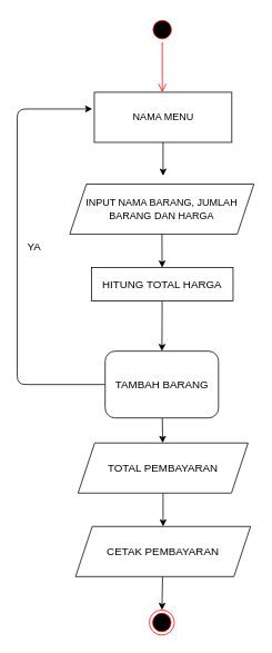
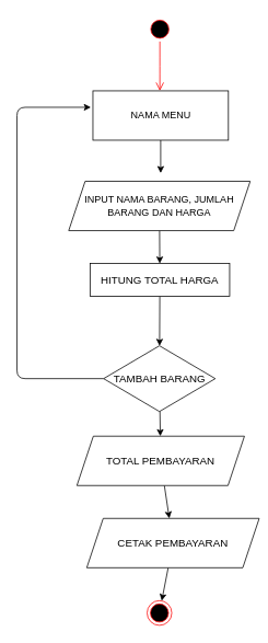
  <mxCell id="0" />
  <mxCell id="1" parent="0" />
  <mxCell id="2" style="edgeStyle=none;html=1;exitX=0.5;exitY=1;exitDx=0;exitDy=0;" edge="1" parent="1" source="3"><mxGeometry relative="1" as="geometry"><mxPoint x="195" y="210" as="targetPoint" /></mxGeometry></mxCell>
  <mxCell id="3" value="NAMA MENU" style="rounded=0;whiteSpace=wrap;html=1;" vertex="1" parent="1"><mxGeometry x="112.5" y="110" width="165" height="60" as="geometry" /></mxCell>
  <mxCell id="4" value="" style="edgeStyle=none;html=1;" edge="1" parent="1" source="5" target="7"><mxGeometry relative="1" as="geometry" /></mxCell>
  <mxCell id="5" value="INPUT NAMA BARANG, JUMLAH BARANG DAN HARGA" style="shape=parallelogram;perimeter=parallelogramPerimeter;whiteSpace=wrap;html=1;fixedSize=1;" vertex="1" parent="1"><mxGeometry x="83" y="220" width="221" height="60" as="geometry" /></mxCell>
  <mxCell id="6" value="" style="edgeStyle=none;html=1;" edge="1" parent="1" source="7" target="10"><mxGeometry relative="1" as="geometry" /></mxCell>
  <mxCell id="7" value="HITUNG TOTAL HARGA" style="rounded=0;whiteSpace=wrap;html=1;fontSize=13;" vertex="1" parent="1"><mxGeometry x="109" y="320" width="170" height="40" as="geometry" /></mxCell>
  <mxCell id="8" value="" style="edgeStyle=none;html=1;" edge="1" parent="1" source="10" target="12"><mxGeometry relative="1" as="geometry" /></mxCell>
  <mxCell id="9" style="edgeStyle=none;html=1;exitX=0;exitY=0.5;exitDx=0;exitDy=0;" edge="1" parent="1" source="10"><mxGeometry relative="1" as="geometry"><mxPoint x="110" y="130" as="targetPoint" /><Array as="points"><mxPoint x="20" y="460" /><mxPoint x="20" y="130" /></Array></mxGeometry></mxCell>
- <mxCell id="10" value="TAMBAH BARANG" style="whiteSpace=wrap;html=1;fontSize=13;rounded=1;" vertex="1" parent="1"><mxGeometry x="125.5" y="420" width="136" height="80" as="geometry" /></mxCell>
+ <mxCell id="10" value="TAMBAH BARANG" style="rhombus;whiteSpace=wrap;html=1;fontSize=13;" vertex="1" parent="1"><mxGeometry x="125.5" y="420" width="136" height="80" as="geometry" /></mxCell>
  <mxCell id="11" value="" style="edgeStyle=none;html=1;" edge="1" parent="1" source="12" target="14"><mxGeometry relative="1" as="geometry" /></mxCell>
  <mxCell id="12" value="TOTAL PEMBAYARAN" style="shape=parallelogram;perimeter=parallelogramPerimeter;whiteSpace=wrap;html=1;fixedSize=1;fontSize=13;" vertex="1" parent="1"><mxGeometry x="93" y="530" width="204" height="60" as="geometry" /></mxCell>
  <mxCell id="13" value="" style="edgeStyle=none;html=1;" edge="1" parent="1" source="14" target="16"><mxGeometry relative="1" as="geometry" /></mxCell>
- <mxCell id="14" value="CETAK PEMBAYARAN" style="shape=parallelogram;perimeter=parallelogramPerimeter;whiteSpace=wrap;html=1;fixedSize=1;fontSize=13;" vertex="1" parent="1"><mxGeometry x="90" y="630" width="210" height="60" as="geometry" /></mxCell>
- <mxCell id="15" value="YA" style="text;html=1;resizable=0;autosize=1;align=center;verticalAlign=middle;points=[];fillColor=none;strokeColor=none;rounded=0;fontSize=13;" vertex="1" parent="1"><mxGeometry x="20" y="280" width="40" height="30" as="geometry" /></mxCell>
+ <mxCell id="14" value="CETAK PEMBAYARAN" style="shape=parallelogram;perimeter=parallelogramPerimeter;whiteSpace=wrap;html=1;fixedSize=1;fontSize=13;" vertex="1" parent="1"><mxGeometry x="105" y="630" width="210" height="60" as="geometry" /></mxCell>
  <mxCell id="16" value="" style="ellipse;html=1;shape=endState;fillColor=#000000;strokeColor=#ff0000;" vertex="1" parent="1"><mxGeometry x="178.5" y="730" width="30" height="30" as="geometry" /></mxCell>
  <mxCell id="17" value="" style="ellipse;html=1;shape=startState;fillColor=#000000;strokeColor=#ff0000;" vertex="1" parent="1"><mxGeometry x="179" y="20" width="30" height="30" as="geometry" /></mxCell>
  <mxCell id="18" value="" style="edgeStyle=orthogonalEdgeStyle;html=1;verticalAlign=bottom;endArrow=open;endSize=8;strokeColor=#ff0000;" edge="1" source="17" parent="1"><mxGeometry relative="1" as="geometry"><mxPoint x="194" y="110" as="targetPoint" /></mxGeometry></mxCell>
